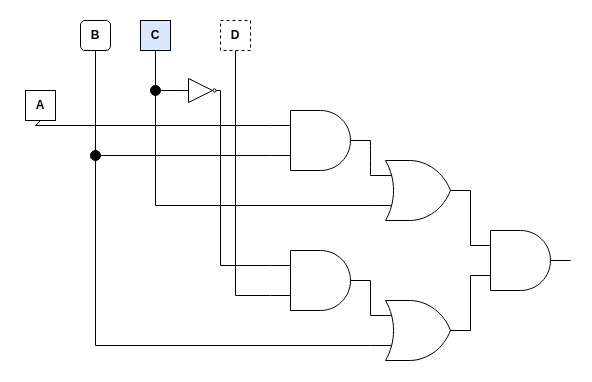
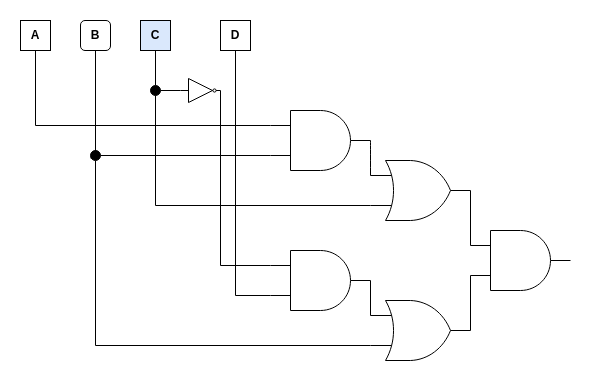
  <mxCell id="0" />
  <mxCell id="1" parent="0" />
  <mxCell id="2" style="edgeStyle=none;rounded=0;orthogonalLoop=1;jettySize=auto;html=1;exitX=1;exitY=0.5;exitDx=0;exitDy=0;entryX=0;entryY=0.75;entryDx=0;entryDy=0;fontSize=12;endArrow=none;endFill=0;startSize=8;endSize=8;entryPerimeter=0;startArrow=none;" edge="1" parent="1" source="22" target="16"><mxGeometry relative="1" as="geometry"><mxPoint x="55" y="85" as="targetPoint" /><Array as="points" /></mxGeometry></mxCell>
  <mxCell id="3" value="B" style="whiteSpace=wrap;html=1;fontStyle=1;rounded=1;" vertex="1" parent="1"><mxGeometry x="80" y="20" width="30" height="30" as="geometry" /></mxCell>
  <mxCell id="4" value="C" style="rounded=0;whiteSpace=wrap;html=1;fontStyle=1;fillColor=#dae8fc;" vertex="1" parent="1"><mxGeometry x="140" y="20" width="30" height="30" as="geometry" /></mxCell>
  <mxCell id="5" style="edgeStyle=none;rounded=0;orthogonalLoop=1;jettySize=auto;html=1;exitX=0.5;exitY=1;exitDx=0;exitDy=0;entryX=0;entryY=0.75;entryDx=0;entryDy=0;entryPerimeter=0;fontSize=12;endArrow=none;endFill=0;startSize=8;endSize=8;" edge="1" parent="1" source="6" target="25"><mxGeometry relative="1" as="geometry"><Array as="points"><mxPoint x="235" y="295" /></Array></mxGeometry></mxCell>
- <mxCell id="6" value="D" style="rounded=0;whiteSpace=wrap;html=1;fontStyle=1;dashed=1;" vertex="1" parent="1"><mxGeometry x="220" y="20" width="30" height="30" as="geometry" /></mxCell>
+ <mxCell id="6" value="D" style="rounded=0;whiteSpace=wrap;html=1;fontStyle=1;" vertex="1" parent="1"><mxGeometry x="220" y="20" width="30" height="30" as="geometry" /></mxCell>
  <mxCell id="7" style="edgeStyle=none;rounded=0;orthogonalLoop=1;jettySize=auto;html=1;exitX=0.5;exitY=1;exitDx=0;exitDy=0;entryX=0;entryY=0.25;entryDx=0;entryDy=0;fontSize=12;endArrow=none;endFill=0;startSize=8;endSize=8;entryPerimeter=0;" edge="1" parent="1" source="8" target="16"><mxGeometry relative="1" as="geometry"><mxPoint x="-35" y="85" as="targetPoint" /><Array as="points"><mxPoint x="35" y="125" /></Array></mxGeometry></mxCell>
- <mxCell id="8" value="A" style="rounded=0;whiteSpace=wrap;html=1;fontStyle=1;" vertex="1" parent="1"><mxGeometry x="25" y="90" width="30" height="30" as="geometry" /></mxCell>
+ <mxCell id="8" value="A" style="rounded=0;whiteSpace=wrap;html=1;fontStyle=1;" vertex="1" parent="1"><mxGeometry x="20" y="20" width="30" height="30" as="geometry" /></mxCell>
  <mxCell id="9" value="" style="group;" vertex="1" connectable="0" parent="1"><mxGeometry x="180" y="78" width="40" height="24" as="geometry" /></mxCell>
  <mxCell id="10" value="" style="verticalLabelPosition=bottom;shadow=0;dashed=0;align=center;html=1;verticalAlign=top;shape=mxgraph.electrical.logic_gates.buffer2;fontSize=16;" vertex="1" parent="9"><mxGeometry width="40" height="24" as="geometry" /></mxCell>
  <mxCell id="11" value="" style="verticalLabelPosition=bottom;shadow=0;dashed=0;align=center;html=1;verticalAlign=top;shape=mxgraph.electrical.logic_gates.inverting_contact;fontSize=16;" vertex="1" parent="9"><mxGeometry x="32" y="10" width="4" height="4" as="geometry" /></mxCell>
  <mxCell id="12" style="edgeStyle=none;rounded=0;orthogonalLoop=1;jettySize=auto;html=1;exitX=1;exitY=0.5;exitDx=0;exitDy=0;fontSize=12;endArrow=none;endFill=0;startSize=8;endSize=8;" edge="1" parent="1" source="14"><mxGeometry relative="1" as="geometry"><mxPoint x="180" y="90" as="targetPoint" /></mxGeometry></mxCell>
  <mxCell id="13" style="edgeStyle=none;rounded=0;orthogonalLoop=1;jettySize=auto;html=1;exitX=0.5;exitY=0;exitDx=0;exitDy=0;entryX=0.5;entryY=1;entryDx=0;entryDy=0;fontSize=12;endArrow=none;endFill=0;startSize=8;endSize=8;" edge="1" parent="1" source="14" target="4"><mxGeometry relative="1" as="geometry" /></mxCell>
  <mxCell id="14" value="" style="ellipse;whiteSpace=wrap;html=1;aspect=fixed;fontSize=16;fillColor=#000000;" vertex="1" parent="1"><mxGeometry x="150" y="85" width="10" height="10" as="geometry" /></mxCell>
  <mxCell id="15" style="edgeStyle=none;curved=1;rounded=0;orthogonalLoop=1;jettySize=auto;html=1;exitX=1;exitY=0.5;exitDx=0;exitDy=0;exitPerimeter=0;entryX=0;entryY=0.25;entryDx=0;entryDy=0;entryPerimeter=0;fontSize=12;startSize=8;endSize=8;endArrow=none;endFill=0;" edge="1" parent="1" source="16" target="19"><mxGeometry relative="1" as="geometry" /></mxCell>
  <mxCell id="16" value="" style="verticalLabelPosition=bottom;shadow=0;dashed=0;align=center;html=1;verticalAlign=top;shape=mxgraph.electrical.logic_gates.logic_gate;operation=and;fontSize=16;" vertex="1" parent="1"><mxGeometry x="270" y="110" width="100" height="60" as="geometry" /></mxCell>
  <mxCell id="17" style="edgeStyle=none;rounded=0;orthogonalLoop=1;jettySize=auto;html=1;exitX=0;exitY=0.75;exitDx=0;exitDy=0;exitPerimeter=0;entryX=0.5;entryY=1;entryDx=0;entryDy=0;fontSize=12;endArrow=none;endFill=0;startSize=8;endSize=8;" edge="1" parent="1" source="19" target="14"><mxGeometry relative="1" as="geometry"><Array as="points"><mxPoint x="155" y="205" /></Array></mxGeometry></mxCell>
  <mxCell id="18" style="edgeStyle=none;rounded=0;orthogonalLoop=1;jettySize=auto;html=1;exitX=1;exitY=0.5;exitDx=0;exitDy=0;exitPerimeter=0;entryX=0;entryY=0.25;entryDx=0;entryDy=0;entryPerimeter=0;fontSize=12;endArrow=none;endFill=0;startSize=8;endSize=8;" edge="1" parent="1" source="19" target="23"><mxGeometry relative="1" as="geometry" /></mxCell>
  <mxCell id="19" value="" style="verticalLabelPosition=bottom;shadow=0;dashed=0;align=center;html=1;verticalAlign=top;shape=mxgraph.electrical.logic_gates.logic_gate;operation=or;fontSize=16;" vertex="1" parent="1"><mxGeometry x="370" y="160" width="100" height="60" as="geometry" /></mxCell>
  <mxCell id="20" value="" style="edgeStyle=none;rounded=0;orthogonalLoop=1;jettySize=auto;html=1;exitX=0.5;exitY=1;exitDx=0;exitDy=0;entryX=0;entryY=0.75;entryDx=0;entryDy=0;fontSize=12;endArrow=none;endFill=0;startSize=8;endSize=8;entryPerimeter=0;" edge="1" parent="1" source="3" target="22"><mxGeometry relative="1" as="geometry"><mxPoint x="95" y="50" as="sourcePoint" /><mxPoint x="310" y="155" as="targetPoint" /><Array as="points"><mxPoint x="95" y="155" /></Array></mxGeometry></mxCell>
  <mxCell id="21" style="edgeStyle=none;rounded=0;orthogonalLoop=1;jettySize=auto;html=1;exitX=0.5;exitY=1;exitDx=0;exitDy=0;entryX=0;entryY=0.75;entryDx=0;entryDy=0;entryPerimeter=0;fontSize=12;endArrow=none;endFill=0;startSize=8;endSize=8;" edge="1" parent="1" source="22" target="27"><mxGeometry relative="1" as="geometry"><Array as="points"><mxPoint x="95" y="345" /></Array></mxGeometry></mxCell>
  <mxCell id="22" value="" style="ellipse;whiteSpace=wrap;html=1;aspect=fixed;fontSize=16;fillColor=#000000;" vertex="1" parent="1"><mxGeometry x="90" y="150" width="10" height="10" as="geometry" /></mxCell>
  <mxCell id="23" value="" style="verticalLabelPosition=bottom;shadow=0;dashed=0;align=center;html=1;verticalAlign=top;shape=mxgraph.electrical.logic_gates.logic_gate;operation=and;fontSize=16;" vertex="1" parent="1"><mxGeometry x="470" y="230" width="100" height="60" as="geometry" /></mxCell>
  <mxCell id="24" style="edgeStyle=none;rounded=0;orthogonalLoop=1;jettySize=auto;html=1;exitX=1;exitY=0.5;exitDx=0;exitDy=0;exitPerimeter=0;entryX=0;entryY=0.25;entryDx=0;entryDy=0;entryPerimeter=0;fontSize=12;endArrow=none;endFill=0;startSize=8;endSize=8;" edge="1" parent="1" source="25" target="27"><mxGeometry relative="1" as="geometry" /></mxCell>
  <mxCell id="25" value="" style="verticalLabelPosition=bottom;shadow=0;dashed=0;align=center;html=1;verticalAlign=top;shape=mxgraph.electrical.logic_gates.logic_gate;operation=and;fontSize=16;" vertex="1" parent="1"><mxGeometry x="270" y="250" width="100" height="60" as="geometry" /></mxCell>
  <mxCell id="26" style="edgeStyle=none;rounded=0;orthogonalLoop=1;jettySize=auto;html=1;exitX=1;exitY=0.5;exitDx=0;exitDy=0;exitPerimeter=0;entryX=0;entryY=0.75;entryDx=0;entryDy=0;entryPerimeter=0;fontSize=12;endArrow=none;endFill=0;startSize=8;endSize=8;" edge="1" parent="1" source="27" target="23"><mxGeometry relative="1" as="geometry" /></mxCell>
  <mxCell id="27" value="" style="verticalLabelPosition=bottom;shadow=0;dashed=0;align=center;html=1;verticalAlign=top;shape=mxgraph.electrical.logic_gates.logic_gate;operation=or;fontSize=16;" vertex="1" parent="1"><mxGeometry x="370" y="300" width="100" height="60" as="geometry" /></mxCell>
  <mxCell id="28" style="edgeStyle=none;rounded=0;orthogonalLoop=1;jettySize=auto;html=1;exitX=1;exitY=0.5;exitDx=0;exitDy=0;entryX=0;entryY=0.25;entryDx=0;entryDy=0;entryPerimeter=0;fontSize=12;endArrow=none;endFill=0;startSize=8;endSize=8;" edge="1" parent="1" source="10" target="25"><mxGeometry relative="1" as="geometry"><Array as="points"><mxPoint x="220" y="265" /></Array></mxGeometry></mxCell>
